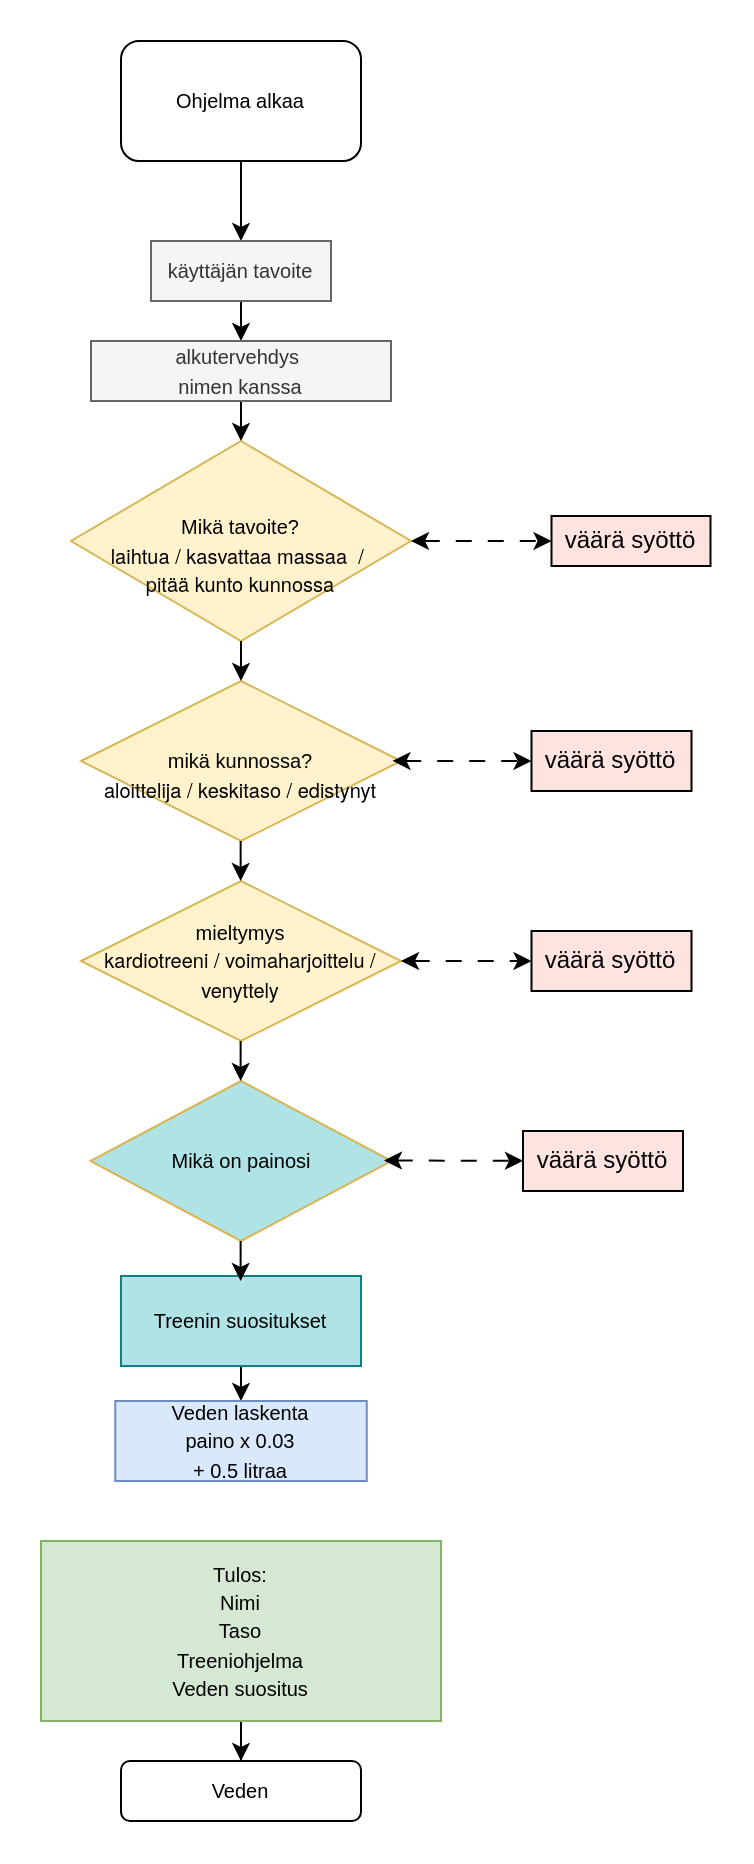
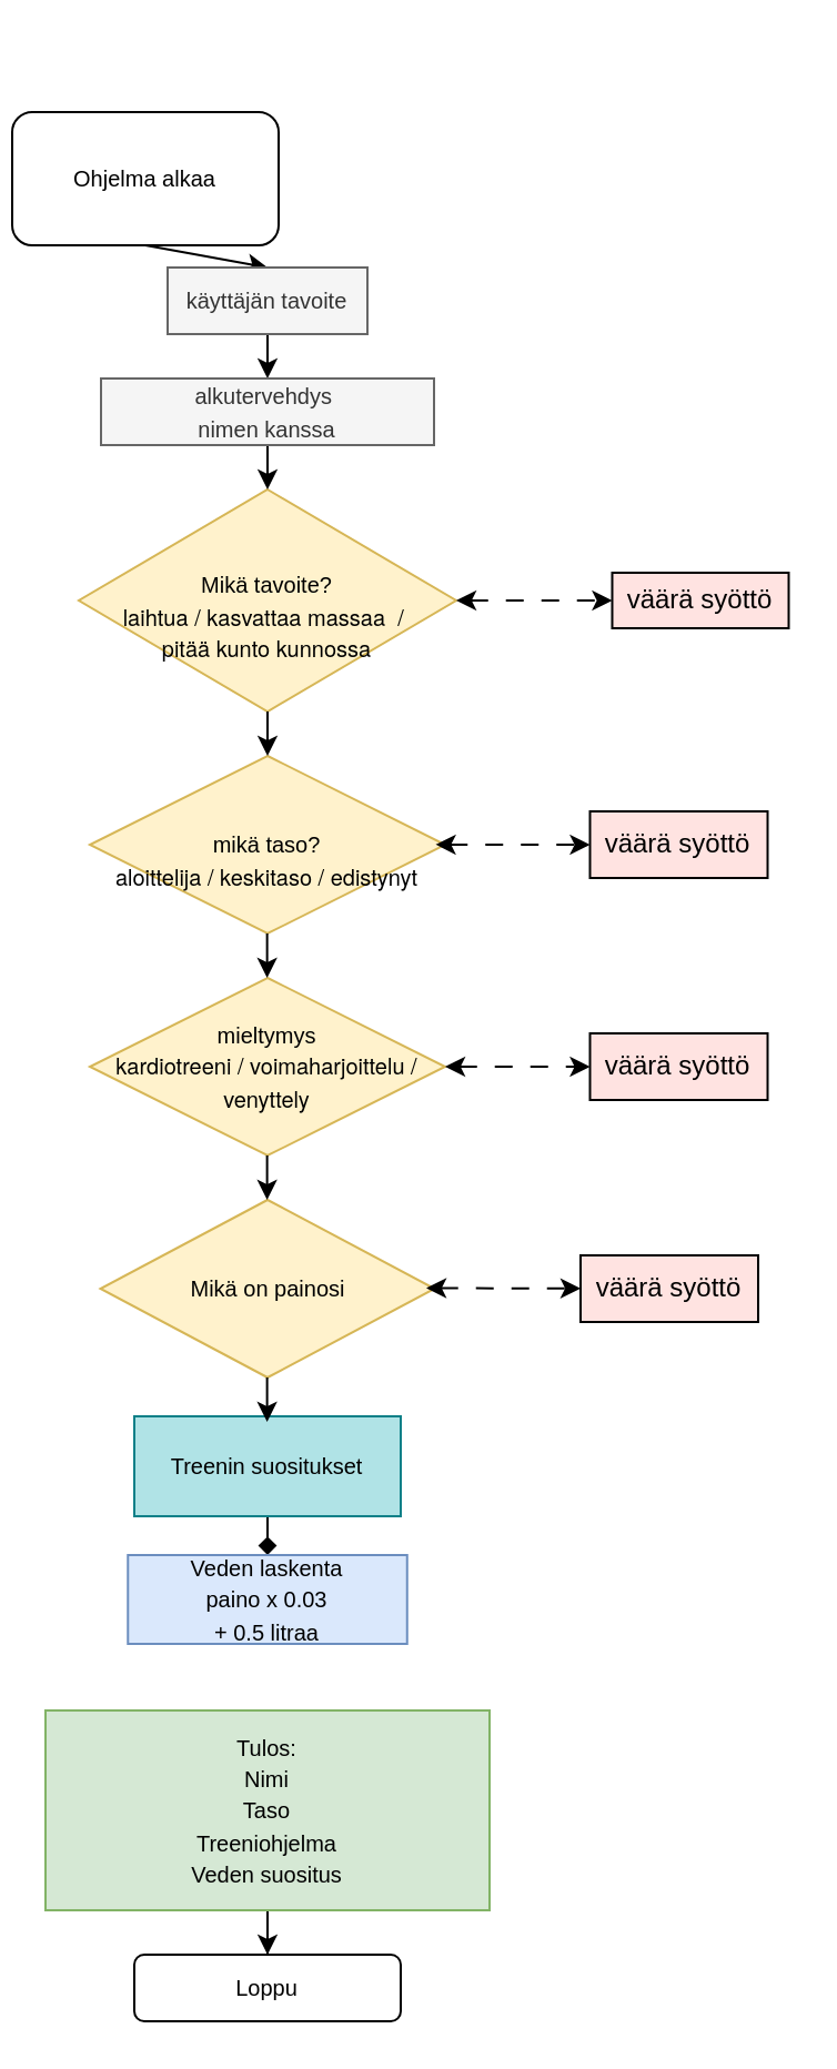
  <mxCell id="0" />
  <mxCell id="1" parent="0" />
- <mxCell id="2" value="&lt;font style=&quot;font-size: 10px;&quot;&gt;Ohjelma alkaa&lt;/font&gt;" style="rounded=1;whiteSpace=wrap;html=1;" parent="1" vertex="1"><mxGeometry x="60" y="20" width="120" height="60" as="geometry" /></mxCell>
+ <mxCell id="2" value="&lt;font style=&quot;font-size: 10px;&quot;&gt;Ohjelma alkaa&lt;/font&gt;" style="rounded=1;whiteSpace=wrap;html=1;" parent="1" vertex="1"><mxGeometry x="5" y="50" width="120" height="60" as="geometry" /></mxCell>
  <mxCell id="3" value="" style="endArrow=classic;html=1;rounded=0;exitX=0.5;exitY=1;exitDx=0;exitDy=0;entryX=0.5;entryY=0;entryDx=0;entryDy=0;" parent="1" source="15" edge="1"><mxGeometry width="50" height="50" relative="1" as="geometry"><mxPoint x="330.5" y="260" as="sourcePoint" /><mxPoint x="120.5" y="130" as="targetPoint" /></mxGeometry></mxCell>
  <mxCell id="4" value="&lt;font style=&quot;font-size: 10px;&quot;&gt;&lt;br&gt;&lt;/font&gt;&lt;div&gt;&lt;font style=&quot;font-size: 10px;&quot;&gt;Mikä tavoite?&lt;/font&gt;&lt;/div&gt;&lt;div&gt;&lt;font style=&quot;font-size: 10px;&quot;&gt;&lt;span style=&quot;font-family: &amp;quot;Helvetica Neue&amp;quot;;&quot;&gt;laihtua / kasvattaa massaa&lt;/span&gt;&lt;span style=&quot;font-family: &amp;quot;Helvetica Neue&amp;quot;;&quot;&gt;&amp;nbsp; &lt;/span&gt;&lt;span style=&quot;font-family: &amp;quot;Helvetica Neue&amp;quot;;&quot;&gt;/&amp;nbsp;&lt;/span&gt;&lt;/font&gt;&lt;/div&gt;&lt;div&gt;&lt;font style=&quot;font-size: 10px;&quot;&gt;&lt;span style=&quot;font-family: &amp;quot;Helvetica Neue&amp;quot;;&quot;&gt;pitää kunto kunnossa&lt;/span&gt;&lt;/font&gt;&lt;/div&gt;" style="rhombus;whiteSpace=wrap;html=1;fillColor=#fff2cc;strokeColor=#d6b656;" parent="1" vertex="1"><mxGeometry x="35" y="220" width="170" height="100" as="geometry" /></mxCell>
- <mxCell id="5" value="&lt;font style=&quot;font-size: 10px;&quot;&gt;&amp;nbsp;&lt;/font&gt;&lt;div&gt;&lt;font style=&quot;font-size: 10px;&quot;&gt;mikä kunnossa?&lt;/font&gt;&lt;/div&gt;&lt;div&gt;&lt;span style=&quot;font-family: &amp;quot;Helvetica Neue&amp;quot;;&quot;&gt;&lt;font style=&quot;font-size: 10px;&quot;&gt;aloittelija / keskitaso / edistynyt&lt;/font&gt;&lt;/span&gt;&lt;/div&gt;" style="rhombus;whiteSpace=wrap;html=1;fillColor=#fff2cc;strokeColor=#d6b656;" parent="1" vertex="1"><mxGeometry x="40" y="340" width="160" height="80" as="geometry" /></mxCell>
+ <mxCell id="5" value="&lt;font style=&quot;font-size: 10px;&quot;&gt;&amp;nbsp;&lt;/font&gt;&lt;div&gt;&lt;font style=&quot;font-size: 10px;&quot;&gt;mikä taso?&lt;/font&gt;&lt;/div&gt;&lt;div&gt;&lt;span style=&quot;font-family: &amp;quot;Helvetica Neue&amp;quot;;&quot;&gt;&lt;font style=&quot;font-size: 10px;&quot;&gt;aloittelija / keskitaso / edistynyt&lt;/font&gt;&lt;/span&gt;&lt;/div&gt;" style="rhombus;whiteSpace=wrap;html=1;fillColor=#fff2cc;strokeColor=#d6b656;" parent="1" vertex="1"><mxGeometry x="40" y="340" width="160" height="80" as="geometry" /></mxCell>
  <mxCell id="6" value="&lt;font style=&quot;font-size: 10px;&quot;&gt;mieltymys&lt;/font&gt;&lt;div&gt;&lt;font style=&quot;font-size: 10px;&quot;&gt;&lt;span style=&quot;font-family: &amp;quot;Helvetica Neue&amp;quot;;&quot;&gt;kardiotreeni / voimaharjoittelu / venyttely&lt;/span&gt;&lt;/font&gt;&lt;/div&gt;" style="rhombus;whiteSpace=wrap;html=1;fillColor=#fff2cc;strokeColor=#d6b656;" parent="1" vertex="1"><mxGeometry x="40" y="440" width="160" height="80" as="geometry" /></mxCell>
  <mxCell id="7" value="" style="edgeStyle=orthogonalEdgeStyle;rounded=0;orthogonalLoop=1;jettySize=auto;html=1;" parent="1" edge="1"><mxGeometry relative="1" as="geometry"><mxPoint x="119.82" y="420" as="sourcePoint" /><mxPoint x="119.82" y="440" as="targetPoint" /></mxGeometry></mxCell>
  <mxCell id="8" style="edgeStyle=orthogonalEdgeStyle;rounded=0;orthogonalLoop=1;jettySize=auto;html=1;exitX=0.5;exitY=1;exitDx=0;exitDy=0;" parent="1" source="2" target="2" edge="1"><mxGeometry relative="1" as="geometry" /></mxCell>
  <mxCell id="9" style="edgeStyle=orthogonalEdgeStyle;rounded=0;orthogonalLoop=1;jettySize=auto;html=1;exitX=0.5;exitY=1;exitDx=0;exitDy=0;" parent="1" edge="1"><mxGeometry relative="1" as="geometry"><mxPoint x="120.5" y="150" as="sourcePoint" /><mxPoint x="120.5" y="150" as="targetPoint" /></mxGeometry></mxCell>
  <mxCell id="10" value="" style="endArrow=classic;html=1;rounded=0;" parent="1" edge="1"><mxGeometry width="50" height="50" relative="1" as="geometry"><mxPoint x="120.01" y="150" as="sourcePoint" /><mxPoint x="120" y="170" as="targetPoint" /></mxGeometry></mxCell>
  <mxCell id="11" value="" style="endArrow=classic;html=1;rounded=0;" parent="1" edge="1"><mxGeometry width="50" height="50" relative="1" as="geometry"><mxPoint x="120.01" y="200" as="sourcePoint" /><mxPoint x="120" y="220" as="targetPoint" /></mxGeometry></mxCell>
  <mxCell id="12" value="väärä syöttö" style="rounded=0;whiteSpace=wrap;html=1;fillColor=#FFE3E1;strokeColor=light-dark(#000000, #d7817e);" parent="1" vertex="1"><mxGeometry x="275.25" y="257.5" width="79.5" height="25" as="geometry" /></mxCell>
  <mxCell id="13" value="" style="endArrow=classic;html=1;rounded=0;dashed=1;startArrow=classic;startFill=1;exitX=1;exitY=0.5;exitDx=0;exitDy=0;dashPattern=8 8;entryX=0;entryY=0.5;entryDx=0;entryDy=0;" parent="1" source="4" target="12" edge="1"><mxGeometry width="50" height="50" relative="1" as="geometry"><mxPoint x="229.5" y="259.81" as="sourcePoint" /><mxPoint x="274.75" y="259.81" as="targetPoint" /></mxGeometry></mxCell>
  <mxCell id="14" value="" style="endArrow=classic;html=1;rounded=0;exitX=0.5;exitY=1;exitDx=0;exitDy=0;entryX=0.5;entryY=0;entryDx=0;entryDy=0;" parent="1" source="2" target="15" edge="1"><mxGeometry width="50" height="50" relative="1" as="geometry"><mxPoint x="120.5" y="80" as="sourcePoint" /><mxPoint x="120.5" y="130" as="targetPoint" /></mxGeometry></mxCell>
  <mxCell id="15" value="&lt;font style=&quot;font-size: 10px;&quot;&gt;käyttäjän tavoite&lt;/font&gt;" style="rounded=0;whiteSpace=wrap;html=1;fillColor=#f5f5f5;strokeColor=#666666;fontColor=#333333;" parent="1" vertex="1"><mxGeometry x="75" y="120" width="90" height="30" as="geometry" /></mxCell>
  <mxCell id="16" value="&lt;font style=&quot;font-size: 10px;&quot;&gt;alkutervehdys&amp;nbsp;&lt;/font&gt;&lt;div&gt;&lt;font style=&quot;font-size: 10px;&quot;&gt;nimen kanssa&lt;/font&gt;&lt;/div&gt;" style="rounded=0;whiteSpace=wrap;html=1;fillColor=#f5f5f5;strokeColor=#666666;fontColor=#333333;" parent="1" vertex="1"><mxGeometry x="45" y="170" width="150" height="30" as="geometry" /></mxCell>
  <mxCell id="17" value="väärä syöttö" style="rounded=0;whiteSpace=wrap;html=1;strokeColor=default;fillColor=#FFE3E1;" parent="1" vertex="1"><mxGeometry x="265.25" y="365" width="80" height="30" as="geometry" /></mxCell>
  <mxCell id="18" value="väärä syöttö" style="rounded=0;whiteSpace=wrap;html=1;fillColor=#FFE3E1;" parent="1" vertex="1"><mxGeometry x="265.25" y="465" width="80" height="30" as="geometry" /></mxCell>
- <mxCell id="19" value="&lt;font style=&quot;font-size: 10px;&quot;&gt;Mikä on painosi&lt;/font&gt;" style="rhombus;whiteSpace=wrap;html=1;fillColor=#b0e3e6;strokeColor=#d6b656;" parent="1" vertex="1"><mxGeometry x="44.75" y="540" width="150.5" height="80" as="geometry" /></mxCell>
+ <mxCell id="19" value="&lt;font style=&quot;font-size: 10px;&quot;&gt;Mikä on painosi&lt;/font&gt;" style="rhombus;whiteSpace=wrap;html=1;fillColor=#fff2cc;strokeColor=#d6b656;" parent="1" vertex="1"><mxGeometry x="44.75" y="540" width="150.5" height="80" as="geometry" /></mxCell>
  <mxCell id="20" value="" style="edgeStyle=orthogonalEdgeStyle;rounded=0;orthogonalLoop=1;jettySize=auto;html=1;" parent="1" edge="1"><mxGeometry relative="1" as="geometry"><mxPoint x="119.82" y="520" as="sourcePoint" /><mxPoint x="119.82" y="540" as="targetPoint" /><Array as="points"><mxPoint x="119.82" y="540" /><mxPoint x="119.82" y="540" /></Array></mxGeometry></mxCell>
  <mxCell id="21" value="väärä syöttö" style="rounded=0;whiteSpace=wrap;html=1;fillColor=#FFE3E1;" parent="1" vertex="1"><mxGeometry x="261" y="565" width="80" height="30" as="geometry" /></mxCell>
- <mxCell id="22" value="" style="edgeStyle=orthogonalEdgeStyle;rounded=0;orthogonalLoop=1;jettySize=auto;html=1;" parent="1" source="23" target="26" edge="1"><mxGeometry relative="1" as="geometry"><Array as="points"><mxPoint x="116.25" y="710" /><mxPoint x="116.25" y="710" /></Array></mxGeometry></mxCell>
+ <mxCell id="22" value="" style="edgeStyle=orthogonalEdgeStyle;rounded=0;orthogonalLoop=1;jettySize=auto;html=1;endArrow=diamond;" parent="1" source="23" target="26" edge="1"><mxGeometry relative="1" as="geometry"><Array as="points"><mxPoint x="116.25" y="710" /><mxPoint x="116.25" y="710" /></Array></mxGeometry></mxCell>
  <mxCell id="23" value="&lt;font style=&quot;font-size: 10px;&quot;&gt;Treenin suositukset&lt;/font&gt;" style="rounded=0;whiteSpace=wrap;html=1;fillColor=#b0e3e6;strokeColor=#0e8088;" parent="1" vertex="1"><mxGeometry x="60" y="637.5" width="120" height="45" as="geometry" /></mxCell>
  <mxCell id="24" value="" style="edgeStyle=orthogonalEdgeStyle;rounded=0;orthogonalLoop=1;jettySize=auto;html=1;" parent="1" edge="1"><mxGeometry relative="1" as="geometry"><mxPoint x="119.82" y="620" as="sourcePoint" /><mxPoint x="119.82" y="640" as="targetPoint" /><Array as="points"><mxPoint x="119.82" y="640" /><mxPoint x="119.82" y="640" /></Array></mxGeometry></mxCell>
- <mxCell id="25" value="&lt;font style=&quot;font-size: 10px;&quot;&gt;Veden&lt;/font&gt;" style="rounded=1;whiteSpace=wrap;html=1;" parent="1" vertex="1"><mxGeometry x="60" y="880" width="120" height="30" as="geometry" /></mxCell>
+ <mxCell id="25" value="&lt;font style=&quot;font-size: 10px;&quot;&gt;Loppu&lt;/font&gt;" style="rounded=1;whiteSpace=wrap;html=1;" parent="1" vertex="1"><mxGeometry x="60" y="880" width="120" height="30" as="geometry" /></mxCell>
  <mxCell id="26" value="&lt;font style=&quot;font-size: 10px;&quot;&gt;Veden laskenta&lt;/font&gt;&lt;div&gt;&lt;font style=&quot;font-size: 10px;&quot;&gt;paino x 0.03&lt;/font&gt;&lt;/div&gt;&lt;div&gt;&lt;font style=&quot;font-size: 10px;&quot;&gt;+ 0.5 litraa&lt;/font&gt;&lt;/div&gt;" style="rounded=0;whiteSpace=wrap;html=1;fillColor=#dae8fc;strokeColor=#6c8ebf;" parent="1" vertex="1"><mxGeometry x="57.125" y="700" width="125.75" height="40" as="geometry" /></mxCell>
  <mxCell id="27" style="edgeStyle=orthogonalEdgeStyle;rounded=0;orthogonalLoop=1;jettySize=auto;html=1;entryX=0.5;entryY=0;entryDx=0;entryDy=0;" parent="1" source="28" target="25" edge="1"><mxGeometry relative="1" as="geometry" /></mxCell>
  <mxCell id="28" value="&lt;font style=&quot;font-size: 10px;&quot;&gt;Tulos:&lt;/font&gt;&lt;div&gt;&lt;div style=&quot;white-space: nowrap;&quot;&gt;&lt;font style=&quot;font-size: 10px;&quot;&gt;Nimi&lt;/font&gt;&lt;/div&gt;&lt;div style=&quot;white-space: nowrap;&quot;&gt;&lt;font style=&quot;font-size: 10px;&quot;&gt;Taso&lt;/font&gt;&lt;/div&gt;&lt;div style=&quot;white-space: nowrap;&quot;&gt;&lt;font style=&quot;font-size: 10px;&quot;&gt;Treeniohjelma&lt;/font&gt;&lt;/div&gt;&lt;div style=&quot;white-space: nowrap;&quot;&gt;&lt;font style=&quot;font-size: 10px;&quot;&gt;Veden suositus&lt;/font&gt;&lt;/div&gt;&lt;/div&gt;" style="rounded=0;whiteSpace=wrap;html=1;fillColor=#d5e8d4;strokeColor=#82b366;" parent="1" vertex="1"><mxGeometry x="20" y="770" width="200" height="90" as="geometry" /></mxCell>
  <mxCell id="29" value="" style="endArrow=classic;html=1;rounded=0;dashed=1;startArrow=classic;startFill=1;exitX=1;exitY=0.5;exitDx=0;exitDy=0;dashPattern=8 8;" parent="1" target="17" edge="1"><mxGeometry width="50" height="50" relative="1" as="geometry"><mxPoint x="195.75" y="379.93" as="sourcePoint" /><mxPoint x="265.25" y="379.74" as="targetPoint" /><Array as="points"><mxPoint x="211" y="380" /></Array></mxGeometry></mxCell>
  <mxCell id="30" value="" style="endArrow=classic;html=1;rounded=0;dashed=1;startArrow=classic;startFill=1;exitX=1;exitY=0.5;exitDx=0;exitDy=0;dashPattern=8 8;" parent="1" source="6" target="18" edge="1"><mxGeometry width="50" height="50" relative="1" as="geometry"><mxPoint x="195.75" y="479.93" as="sourcePoint" /><mxPoint x="265.25" y="479.74" as="targetPoint" /></mxGeometry></mxCell>
  <mxCell id="31" value="" style="endArrow=classic;html=1;rounded=0;dashed=1;startArrow=classic;startFill=1;exitX=1;exitY=0.5;exitDx=0;exitDy=0;dashPattern=8 8;" parent="1" target="21" edge="1"><mxGeometry width="50" height="50" relative="1" as="geometry"><mxPoint x="191.5" y="579.74" as="sourcePoint" /><mxPoint x="261" y="580" as="targetPoint" /></mxGeometry></mxCell>
  <mxCell id="32" value="" style="endArrow=classic;html=1;rounded=0;exitX=0.5;exitY=1;exitDx=0;exitDy=0;entryX=0.5;entryY=0;entryDx=0;entryDy=0;" parent="1" source="4" target="5" edge="1"><mxGeometry width="50" height="50" relative="1" as="geometry"><mxPoint x="116" y="310" as="sourcePoint" /><mxPoint x="116" y="340" as="targetPoint" /></mxGeometry></mxCell>
